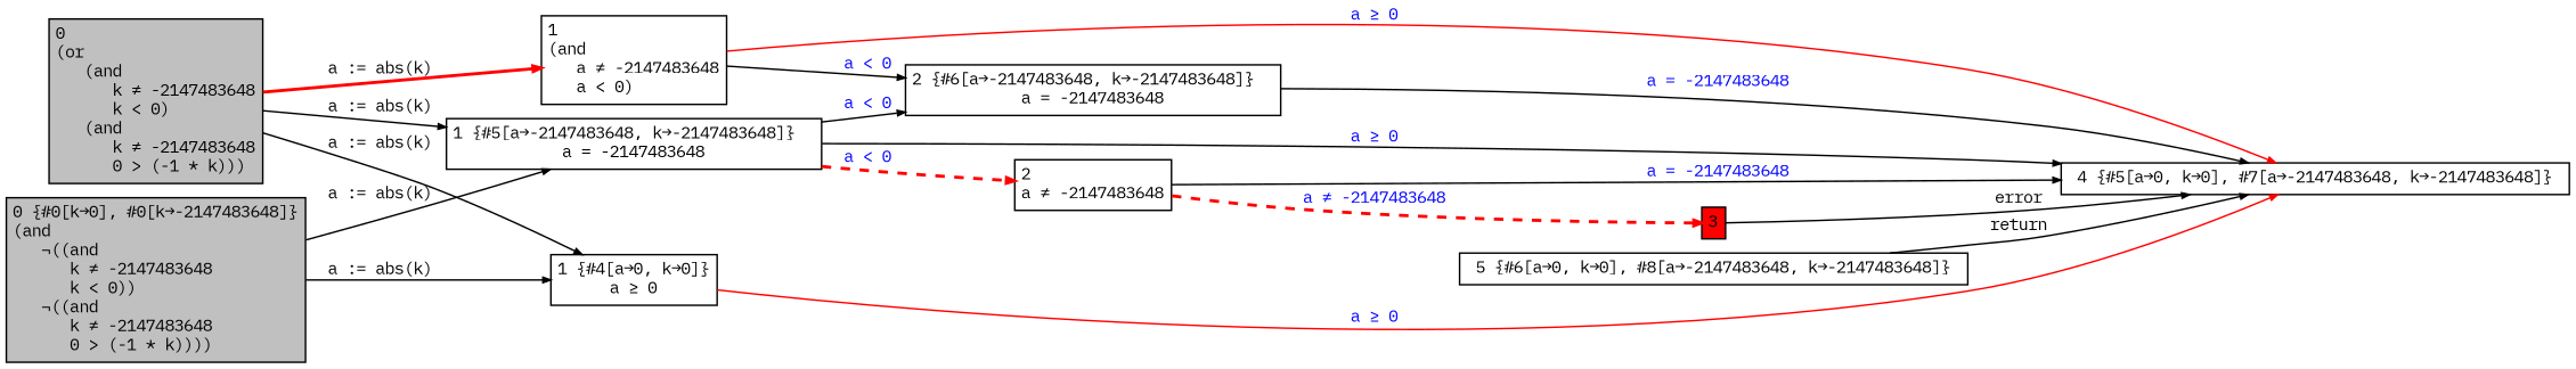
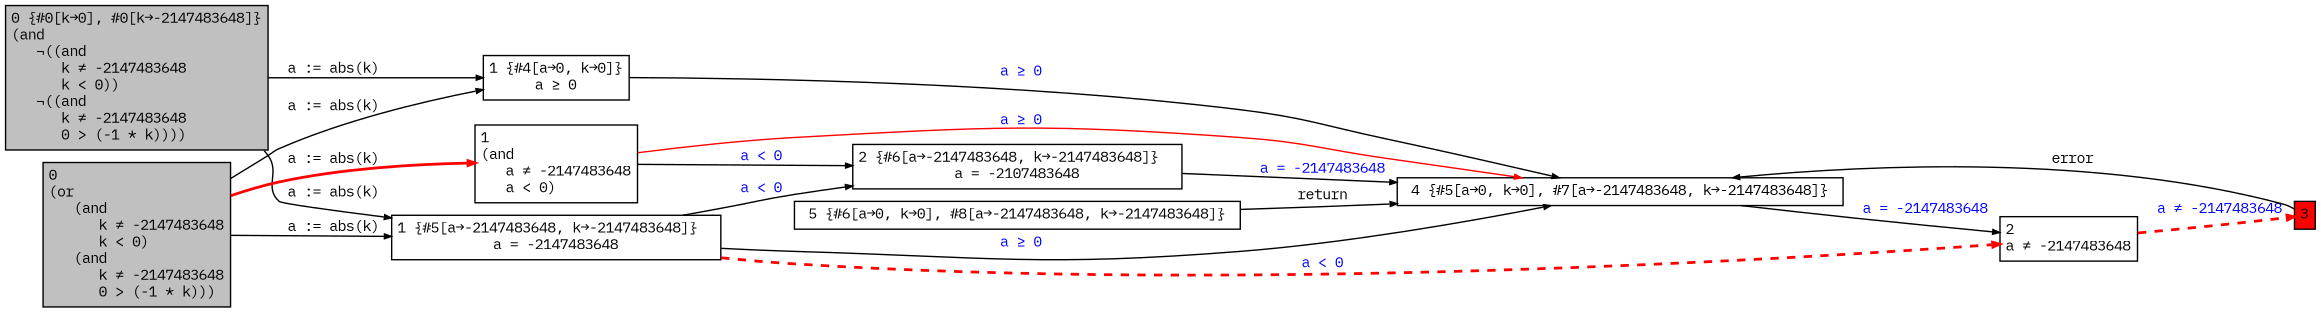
  digraph {
    fontname="IBM Plex Mono"
    nodesep=0.12
    rankdir=LR
    ranksep=0.10
    node [fontname="IBM Plex Mono" fontsize=10.5 margin="0.05,0.05" shape=box]
    edge [arrowsize=0.5 fontname="IBM Plex Mono" fontsize=10.5 fontcolor="#0000FF"]
    n1 [fillcolor=gray height=0.02 label="0 {#0[k→0], #0[k→-2147483648]}\l(and\l   &not;((and\l      k ≠ -2147483648\l      k < 0))\l   &not;((and\l      k ≠ -2147483648\l      0 > (-1 * k))))\l" style=filled width=0.02]
    n2 [height=0.02 label="1 {#4[a→0, k→0]}\la ≥ 0" width=0.02]
    n3 [height=0.02 label="1 {#5[a→-2147483648, k→-2147483648]}  \la = -2147483648" width=0.02]
    n4 [height=0.02 label=" 4 {#5[a→0, k→0], #7[a→-2147483648, k→-2147483648]} " width=0.02]
-   n5 [height=0.02 label="2 {#6[a→-2147483648, k→-2147483648]}  \la = -2147483648" width=0.02]
+   n5 [height=0.02 label="2 {#6[a→-2147483648, k→-2147483648]}  \la = -2107483648" width=0.02]
    n6 [height=0.02 label="2\la ≠ -2147483648" width=0.02]
    n7 [fillcolor=gray height=0.02 label="0\l(or\l   (and\l      k ≠ -2147483648\l      k < 0)\l   (and\l      k ≠ -2147483648\l      0 > (-1 * k)))\l" style=filled width=0.02]
    n8 [height=0.02 label="1\l(and\l   a ≠ -2147483648\l   a < 0)\l" width=0.02]
    n9 [height=0.02 label=" 5 {#6[a→0, k→0], #8[a→-2147483648, k→-2147483648]} " width=0.02]
    n10 [fillcolor=red height=0.02 label=3 style=filled width=0.02]
    n1 -> n2 [label=" a := abs(k)" fontcolor=""]
    n1 -> n3 [label=" a := abs(k)" fontcolor=""]
-   n2 -> n4 [label=" a ≥ 0" color="#FF0000"]
+   n2 -> n4 [label=" a ≥ 0"]
    n3 -> n4 [label=" a ≥ 0"]
    n3 -> n5 [label=" a < 0"]
    n3 -> n6 [color="#FF0000" label=" a < 0" style="bold,dashed"]
    n5 -> n4 [label=" a = -2147483648"]
-   n6 -> n4 [label=" a = -2147483648"]
+   n4 -> n6 [label=" a = -2147483648"]
    n6 -> n10 [color="#FF0000" label=" a ≠ -2147483648" style="bold,dashed"]
    n7 -> n2 [label=" a := abs(k)" fontcolor=""]
    n7 -> n3 [label=" a := abs(k)" fontcolor=""]
    n7 -> n8 [color="#FF0000" label=" a := abs(k)" style=bold fontcolor=""]
    n8 -> n4 [color="#FF0000" label=" a ≥ 0"]
    n8 -> n5 [label=" a < 0"]
    n9 -> n4 [label=" return" fontcolor=""]
    n10 -> n4 [label=" error" fontcolor=""]
  }
